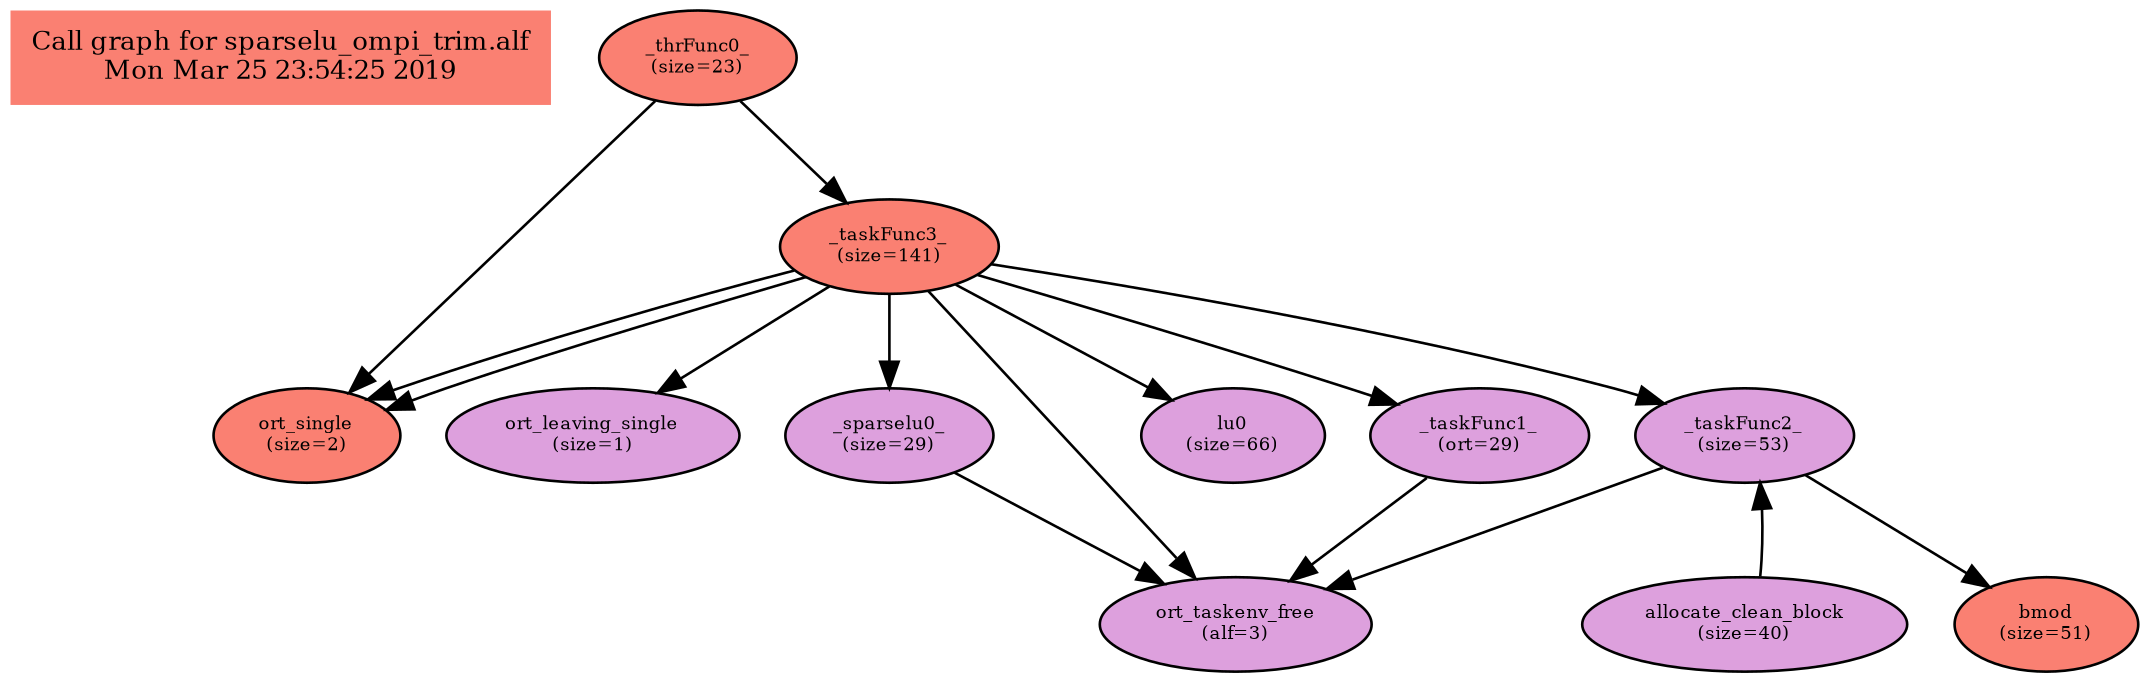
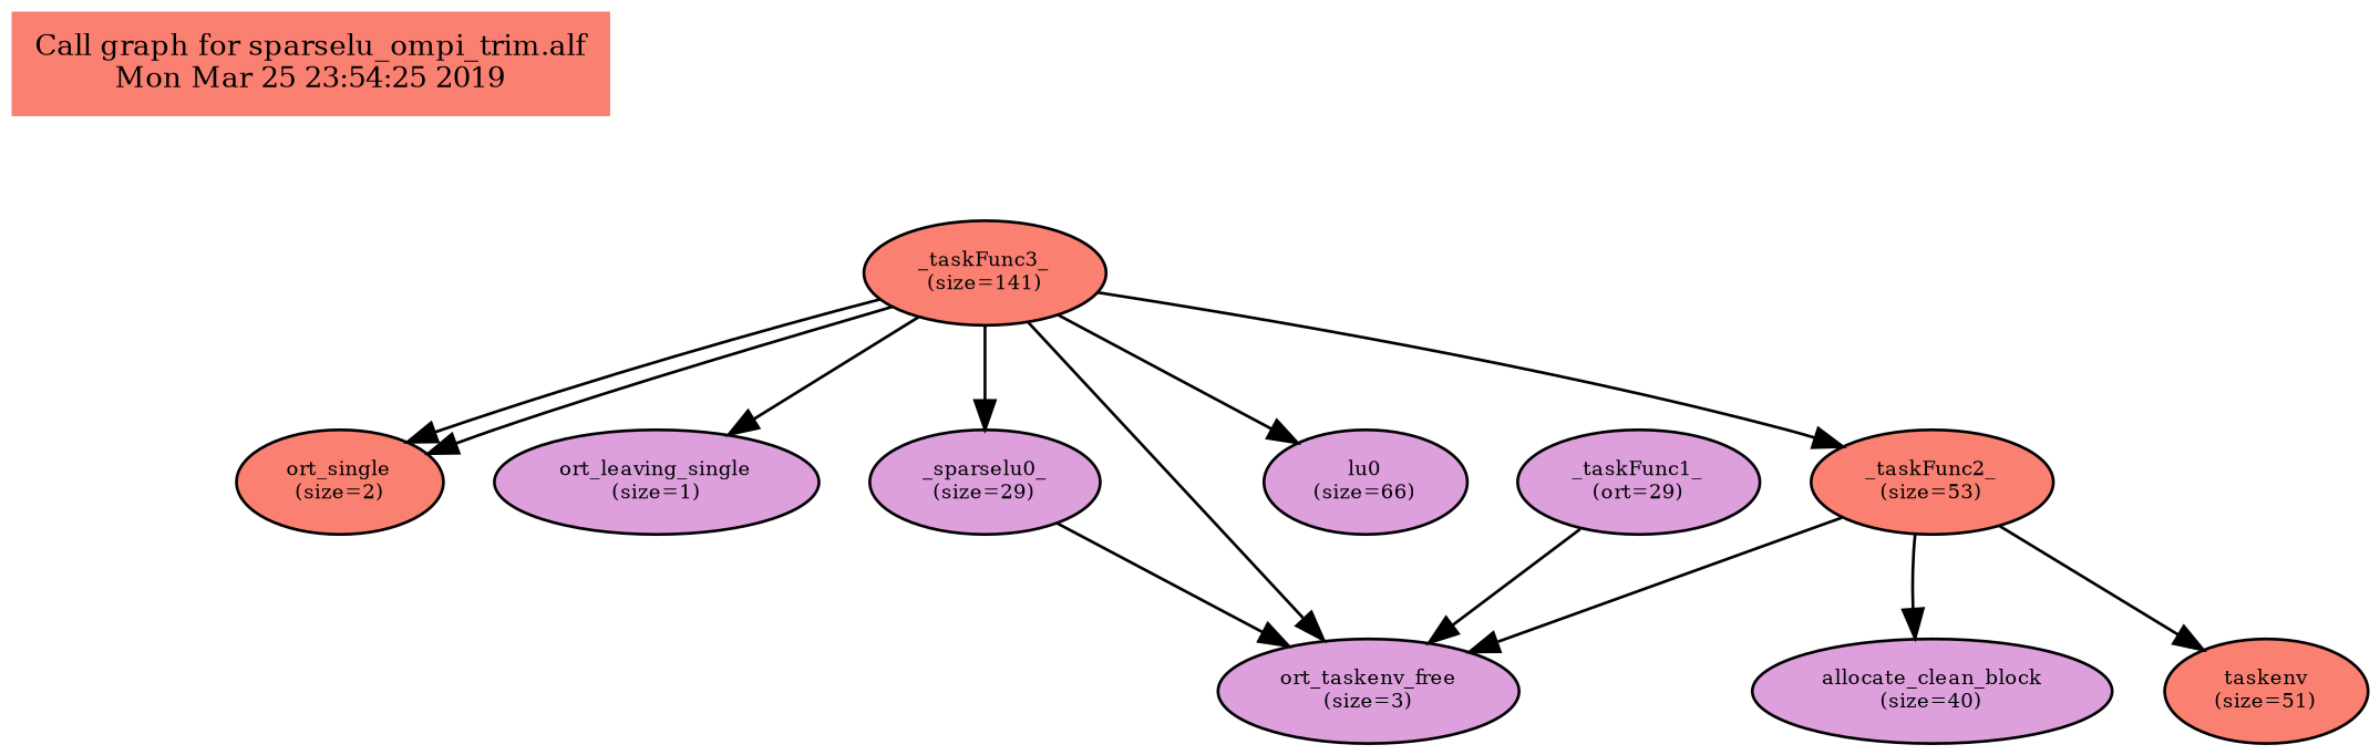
  digraph {
    rankdir=TB
    node [fillcolor=salmon fontsize=7 style=filled]
    "Call graph for sparselu_ompi_trim.alf\nMon Mar 25 23:54:25 2019" [fontsize=10 shape=plaintext]
-   n2 [label="_thrFunc0_\n(size=23)"]
    n3 [label="_taskFunc3_\n(size=141)"]
    n4 [label="ort_single\n(size=2)"]
    n5 [fillcolor=plum label="ort_leaving_single\n(size=1)"]
    n6 [fillcolor=plum label="_sparselu0_\n(size=29)"]
-   n7 [fillcolor=plum label="ort_taskenv_free\n(alf=3)"]
+   n7 [fillcolor=plum label="ort_taskenv_free\n(size=3)"]
    n8 [fillcolor=plum label="lu0\n(size=66)"]
    n9 [fillcolor=plum label="_taskFunc1_\n(ort=29)"]
-   n10 [fillcolor=plum label="_taskFunc2_\n(size=53)"]
+   n10 [label="_taskFunc2_\n(size=53)"]
    n11 [fillcolor=plum label="allocate_clean_block\n(size=40)"]
-   n12 [label="bmod\n(size=51)"]
+   n12 [label="taskenv\n(size=51)"]
    subgraph sub_1 {
      "Call graph for sparselu_ompi_trim.alf\nMon Mar 25 23:54:25 2019"
    }
-   n2 -> n3
-   n2 -> n4
    n3 -> n4
    n3 -> n4
    n3 -> n5
    n3 -> n6
    n3 -> n7
    n3 -> n8
-   n3 -> n9
    n3 -> n10
    n6 -> n7
    n9 -> n7
    n10 -> n7
-   n11 -> n10
+   n10 -> n11
    n10 -> n12
  }
